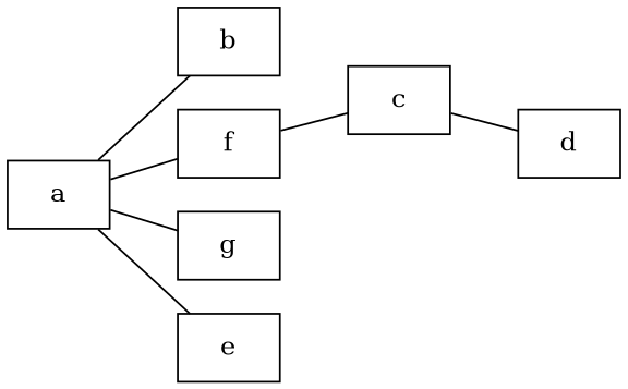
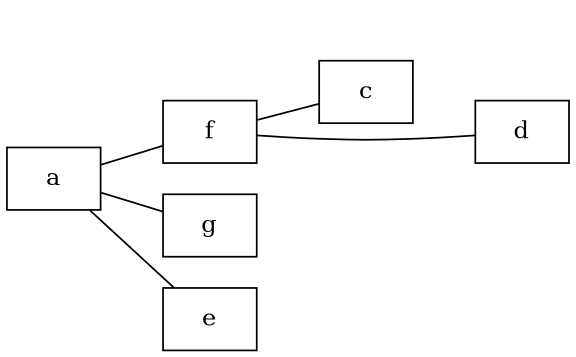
  digraph {
    fontname="Segoe UI"
    rankdir=LR
    node [shape=box]
    edge [dir=none]
    n1 [label=a]
-   n2 [label=b]
    n3 [label=f]
    n4 [label=g]
    n5 [label=e]
    n6 [label=c]
    n7 [label=d]
-   n1 -> n2
    n1 -> n3
    n1 -> n4
    n1 -> n5
    n3 -> n6
-   n6 -> n7
+   n3 -> n7
  }
